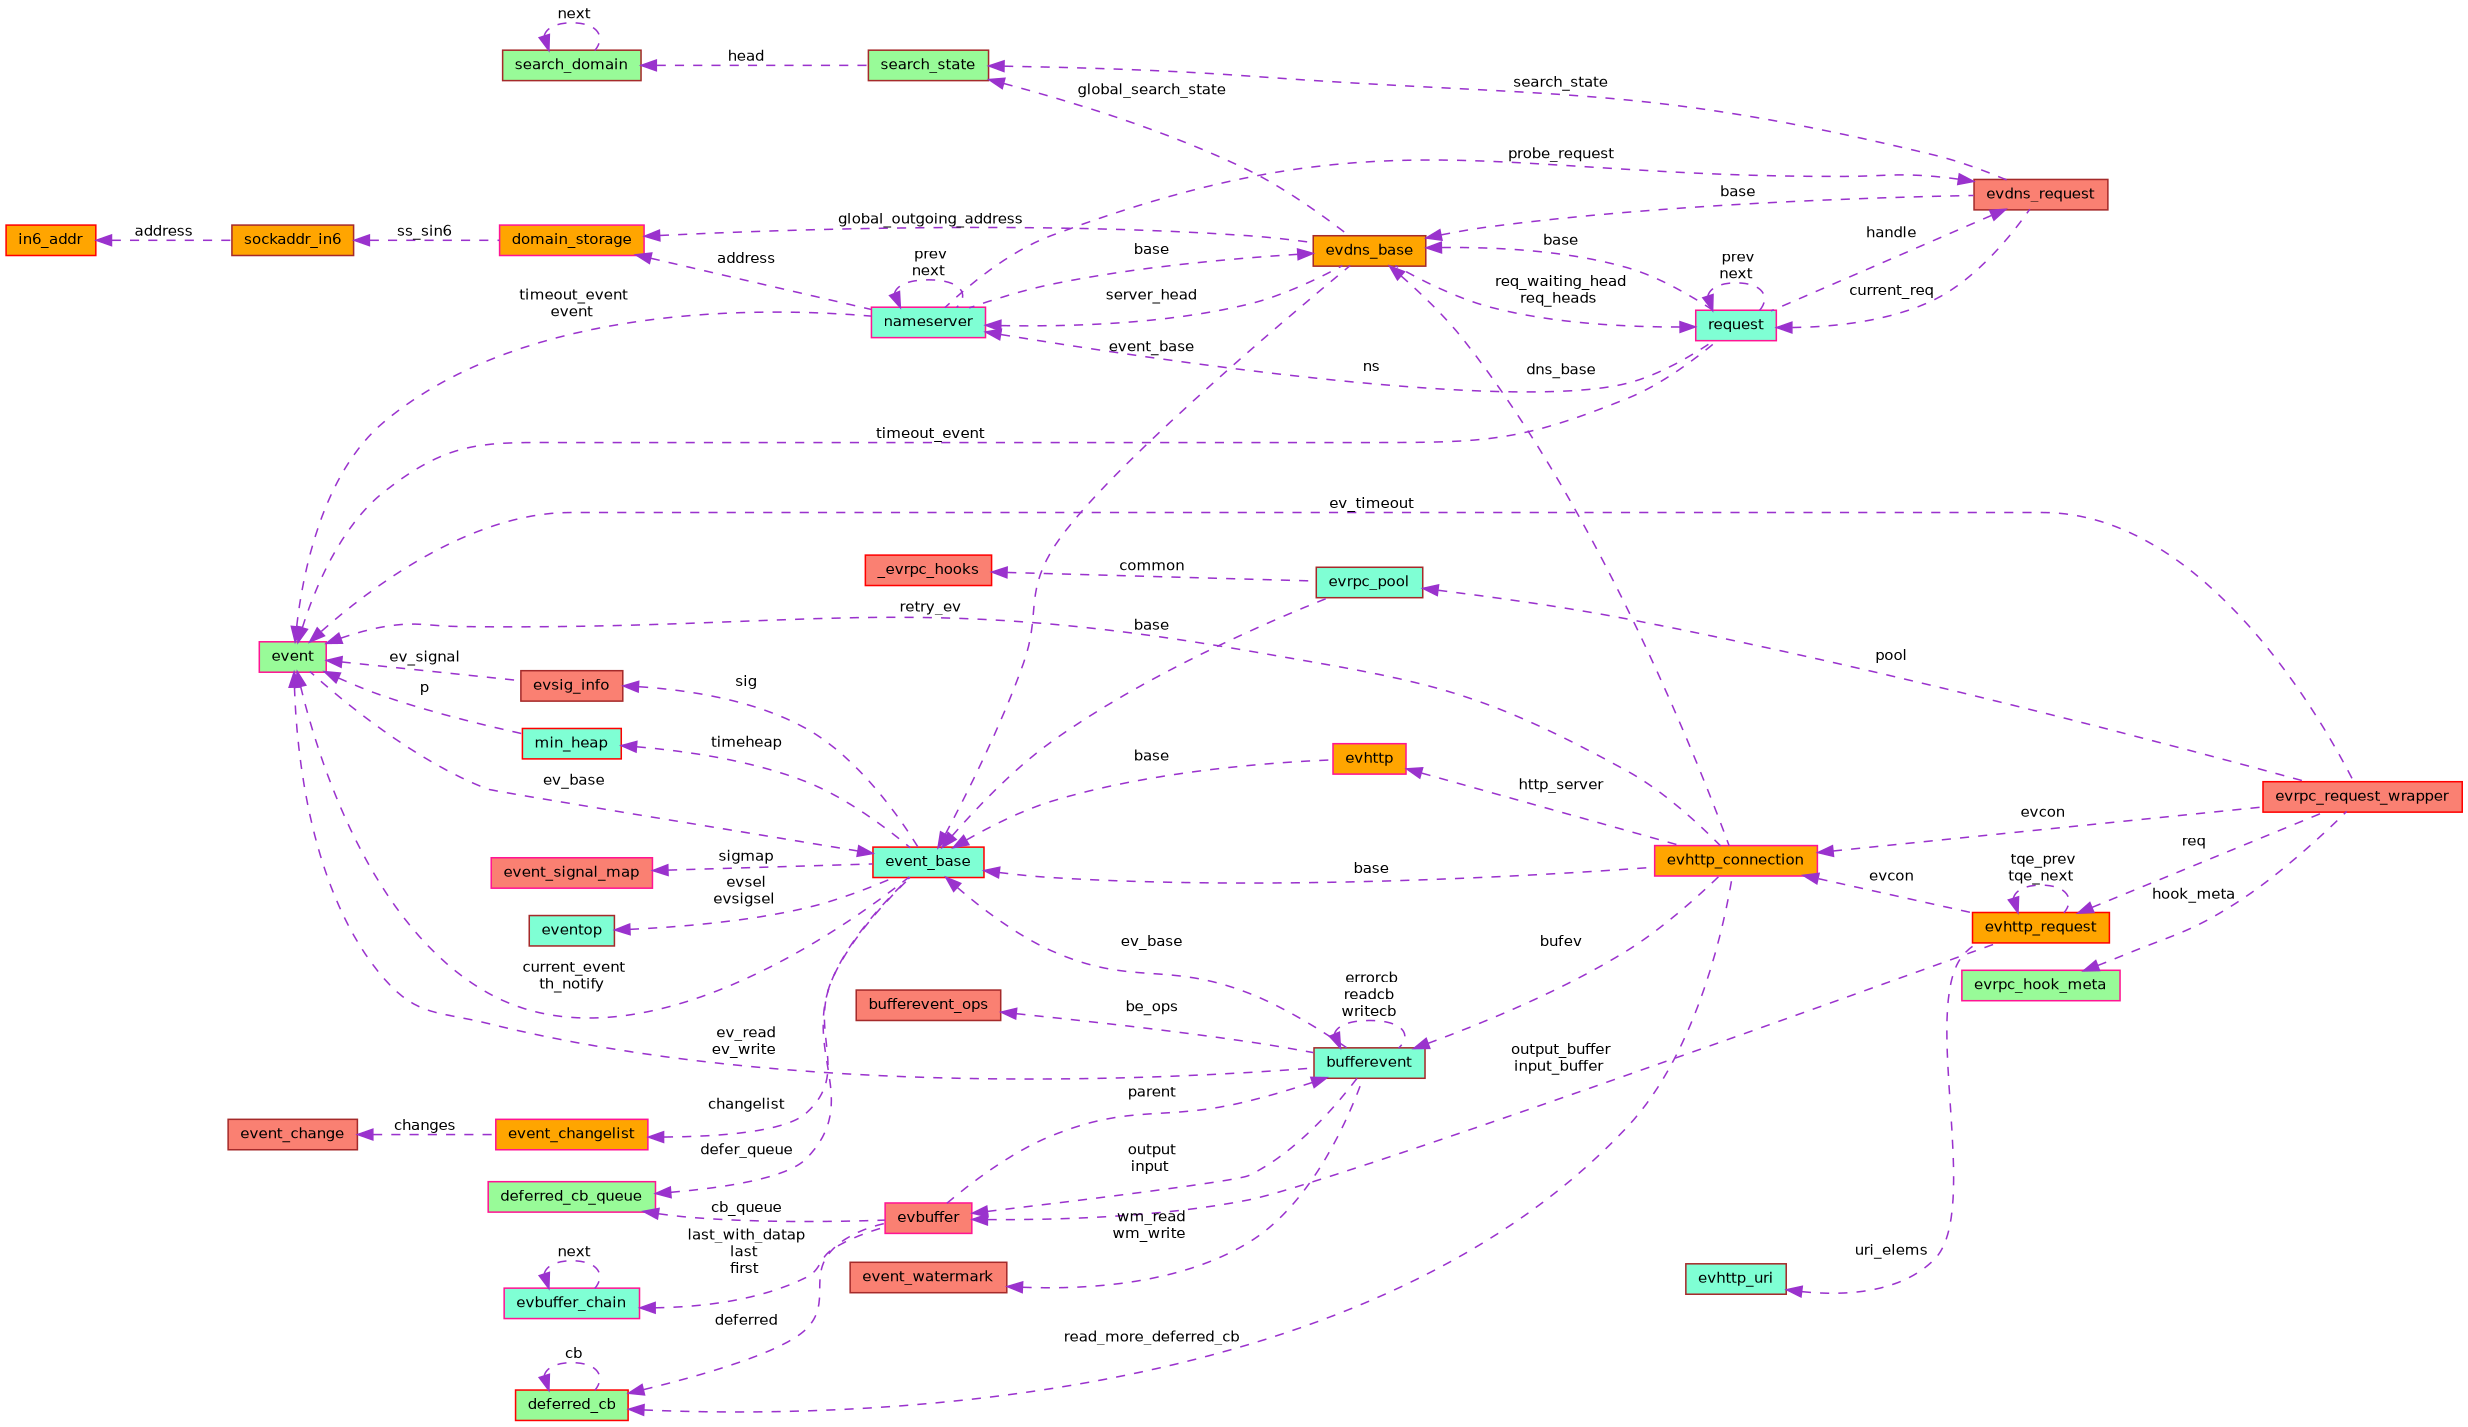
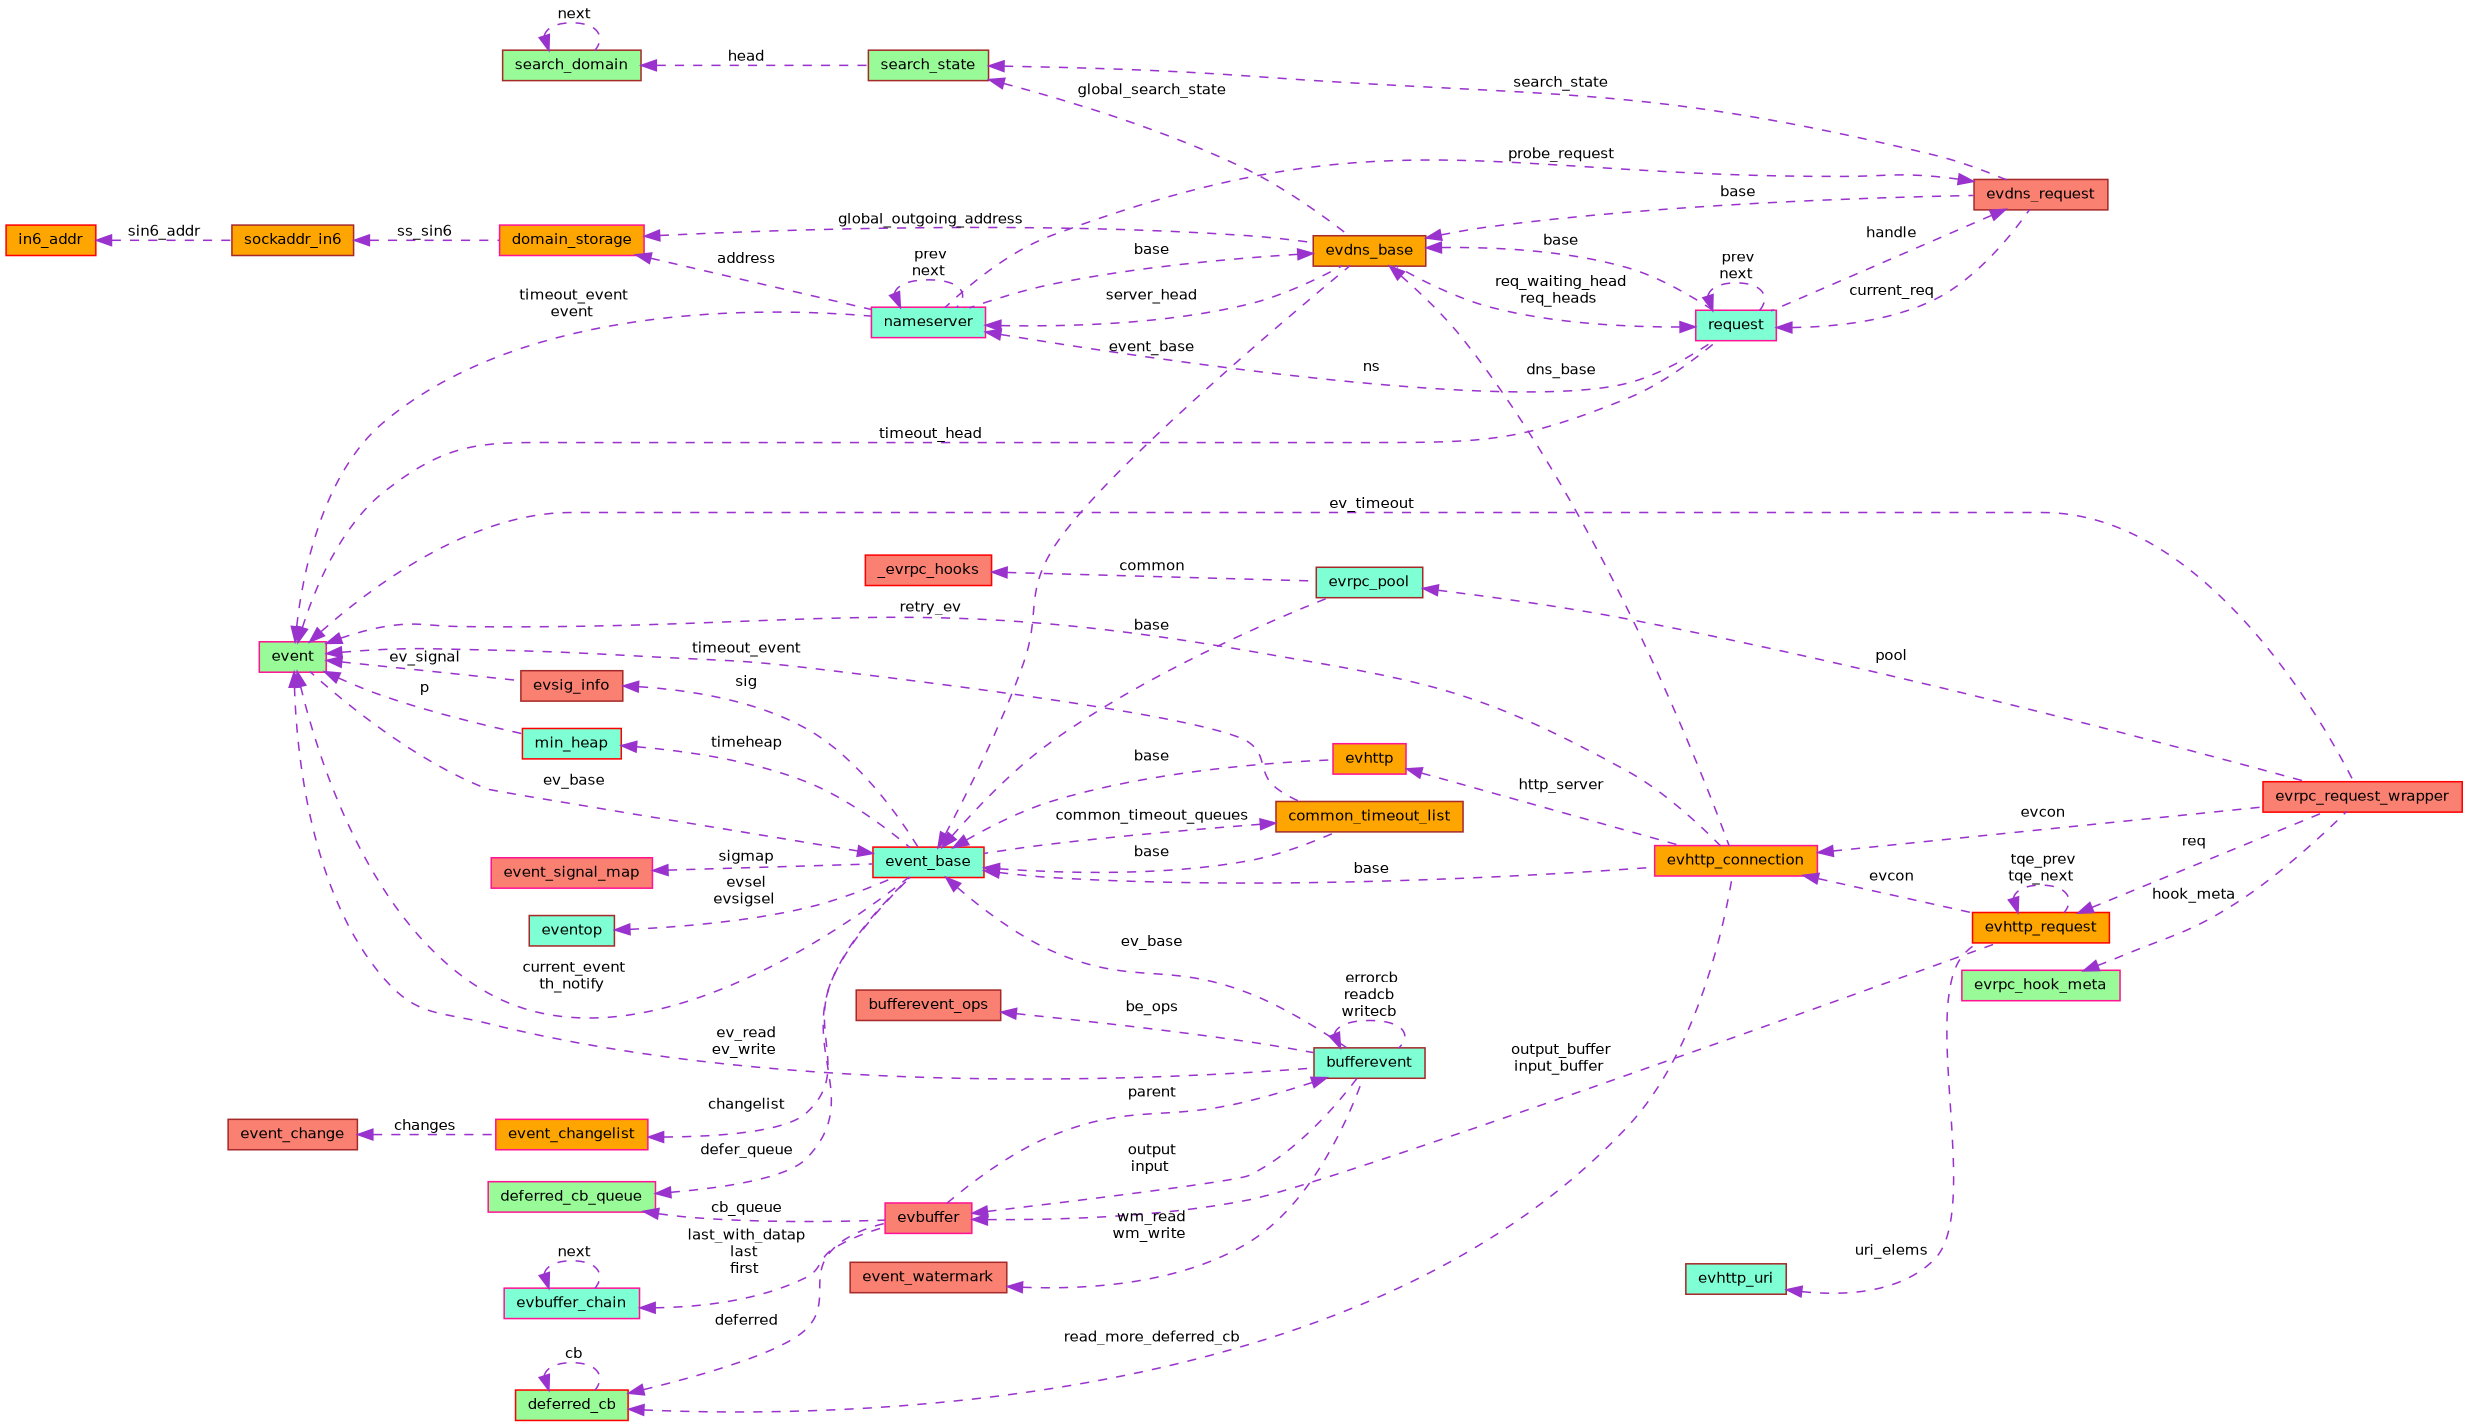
  digraph {
    rankdir=LR
    node [color=brown fillcolor=salmon fontname=Helvetica fontsize=10 shape=record style=filled]
    edge [color=darkorchid3 dir=back fontname=Helvetica fontsize=10 labelfontname=Helvetica labelfontsize=10 style=dashed]
    n1 [color=red fontcolor=black height=0.2 label=evrpc_request_wrapper width=0.4]
    n2 [color=deeppink fillcolor=orange height=0.2 label=evhttp_connection width=0.4]
    n3 [color=red fillcolor=orange height=0.2 label=evhttp_request width=0.4]
    n4 [color=deeppink fillcolor=palegreen height=0.2 label=evrpc_hook_meta width=0.4]
    n5 [fillcolor=orange height=0.2 label=evdns_base width=0.4]
    n6 [color=deeppink fillcolor=aquamarine height=0.2 label=nameserver width=0.4]
    n7 [height=0.2 label=evdns_request width=0.4]
    n8 [color=deeppink fillcolor=aquamarine height=0.2 label=request width=0.4]
    n9 [color=deeppink fillcolor=orange height=0.2 label=domain_storage width=0.4]
    n10 [fillcolor=orange height=0.2 label=sockaddr_in6 width=0.4]
    n11 [color=red fillcolor=orange height=0.2 label=in6_addr width=0.4]
    n12 [color=deeppink fillcolor=palegreen height=0.2 label=event width=0.4]
    n13 [color=red fillcolor=aquamarine height=0.2 label=event_base width=0.4]
    n14 [height=0.2 label=evsig_info width=0.4]
    n15 [color=red fillcolor=aquamarine height=0.2 label=min_heap width=0.4]
+   n16 [fillcolor=orange height=0.2 label=common_timeout_list width=0.4]
    n17 [fillcolor=aquamarine height=0.2 label=bufferevent width=0.4]
    n18 [color=deeppink fillcolor=orange height=0.2 label=evhttp width=0.4]
    n19 [fillcolor=aquamarine height=0.2 label=evrpc_pool width=0.4]
    n20 [color=deeppink height=0.2 label=evbuffer width=0.4]
    n21 [fillcolor=aquamarine height=0.2 label=eventop width=0.4]
    n22 [color=deeppink fillcolor=palegreen height=0.2 label=deferred_cb_queue width=0.4]
    n23 [color=deeppink height=0.2 label=event_signal_map width=0.4]
    n24 [color=deeppink fillcolor=orange height=0.2 label=event_changelist width=0.4]
    n25 [height=0.2 label=event_change width=0.4]
    n26 [fillcolor=palegreen height=0.2 label=search_state width=0.4]
    n27 [fillcolor=palegreen height=0.2 label=search_domain width=0.4]
    n28 [color=red fillcolor=palegreen height=0.2 label=deferred_cb width=0.4]
    n29 [height=0.2 label=event_watermark width=0.4]
    n30 [color=deeppink fillcolor=aquamarine height=0.2 label=evbuffer_chain width=0.4]
    n31 [height=0.2 label=bufferevent_ops width=0.4]
    n32 [color=red height=0.2 label=_evrpc_hooks width=0.4]
    n33 [fillcolor=aquamarine height=0.2 label=evhttp_uri width=0.4]
    n2 -> n1 [label=" evcon"]
    n2 -> n3 [label=" evcon"]
    n3 -> n1 [label=" req"]
    n3 -> n3 [label=" tqe_prev\ntqe_next"]
    n4 -> n1 [label=" hook_meta"]
    n5 -> n2 [label=" dns_base"]
    n5 -> n6 [label=" base"]
    n5 -> n7 [label=" base"]
    n5 -> n8 [label=" base"]
    n6 -> n5 [label=" server_head"]
    n6 -> n6 [label=" prev\nnext"]
    n6 -> n8 [label=" ns"]
    n7 -> n6 [label=" probe_request"]
    n7 -> n8 [label=" handle"]
    n8 -> n5 [label=" req_waiting_head\nreq_heads"]
    n8 -> n7 [label=" current_req"]
    n8 -> n8 [label=" prev\nnext"]
    n9 -> n5 [label=" global_outgoing_address"]
    n9 -> n6 [label=" address"]
    n10 -> n9 [label=" ss_sin6"]
-   n11 -> n10 [label=" address"]
+   n11 -> n10 [label=" sin6_addr"]
    n12 -> n1 [label=" ev_timeout"]
    n12 -> n2 [label=" retry_ev"]
    n12 -> n6 [label=" timeout_event\nevent"]
-   n12 -> n8 [label=" timeout_event"]
+   n12 -> n8 [label=" timeout_head"]
    n12 -> n13 [label=" current_event\nth_notify"]
    n12 -> n14 [label=" ev_signal"]
    n12 -> n15 [label=" p"]
+   n12 -> n16 [label=" timeout_event"]
    n12 -> n17 [label=" ev_read\nev_write"]
    n13 -> n2 [label=" base"]
    n13 -> n5 [label=" event_base"]
    n13 -> n12 [label=" ev_base"]
+   n13 -> n16 [label=" base"]
    n13 -> n17 [label=" ev_base"]
    n13 -> n18 [label=" base"]
    n13 -> n19 [label=" base"]
    n14 -> n13 [label=" sig"]
    n15 -> n13 [label=" timeheap"]
-   n17 -> n2 [label=" bufev"]
+   n16 -> n13 [label=" common_timeout_queues"]
    n17 -> n17 [label=" errorcb\nreadcb\nwritecb"]
    n17 -> n20 [label=" parent"]
    n18 -> n2 [label=" http_server"]
    n19 -> n1 [label=" pool"]
    n20 -> n3 [label=" output_buffer\ninput_buffer"]
    n20 -> n17 [label=" output\ninput"]
    n21 -> n13 [label=" evsel\nevsigsel"]
    n22 -> n13 [label=" defer_queue"]
    n22 -> n20 [label=" cb_queue"]
    n23 -> n13 [label=" sigmap"]
    n24 -> n13 [label=" changelist"]
    n25 -> n24 [label=" changes"]
    n26 -> n5 [label=" global_search_state"]
    n26 -> n7 [label=" search_state"]
    n27 -> n26 [label=" head"]
    n27 -> n27 [label=" next"]
    n28 -> n2 [label=" read_more_deferred_cb"]
    n28 -> n20 [label=" deferred"]
    n28 -> n28 [label=" cb"]
    n29 -> n17 [label=" wm_read\nwm_write"]
    n30 -> n20 [label=" last_with_datap\nlast\nfirst"]
    n30 -> n30 [label=" next"]
    n31 -> n17 [label=" be_ops"]
    n32 -> n19 [label=" common"]
    n33 -> n3 [label=" uri_elems"]
  }
